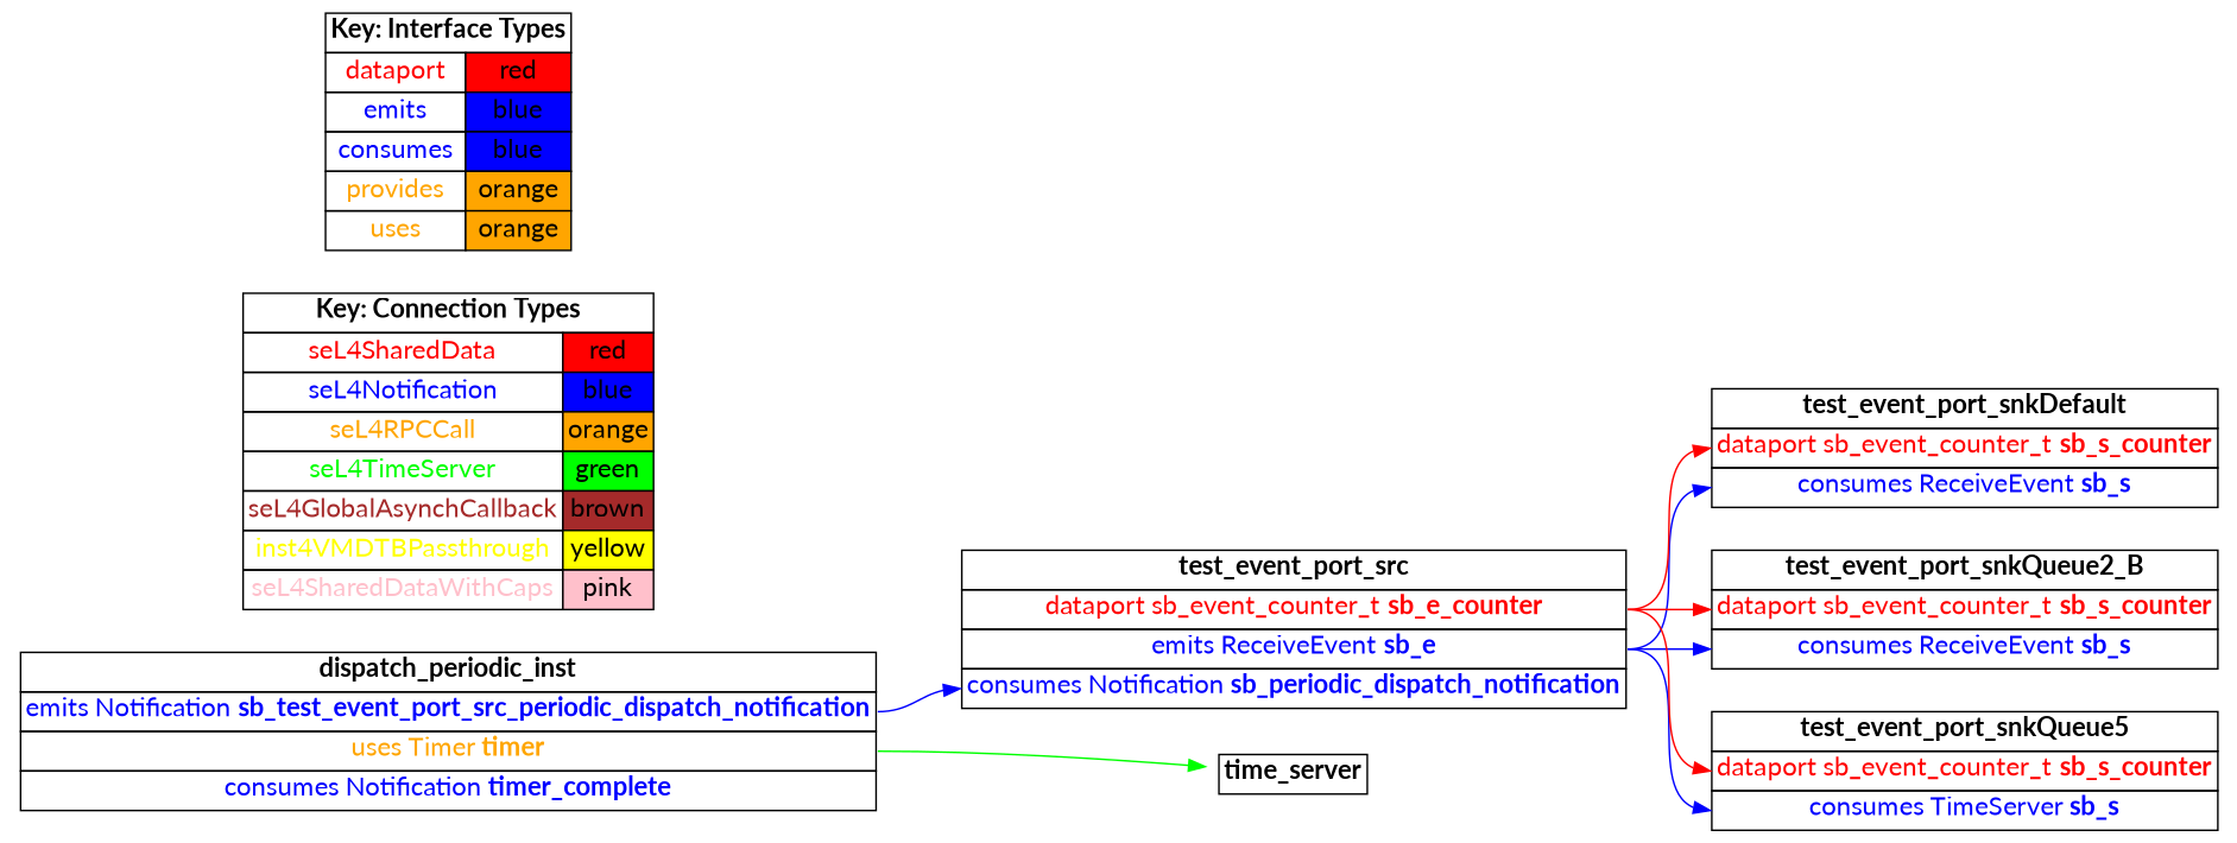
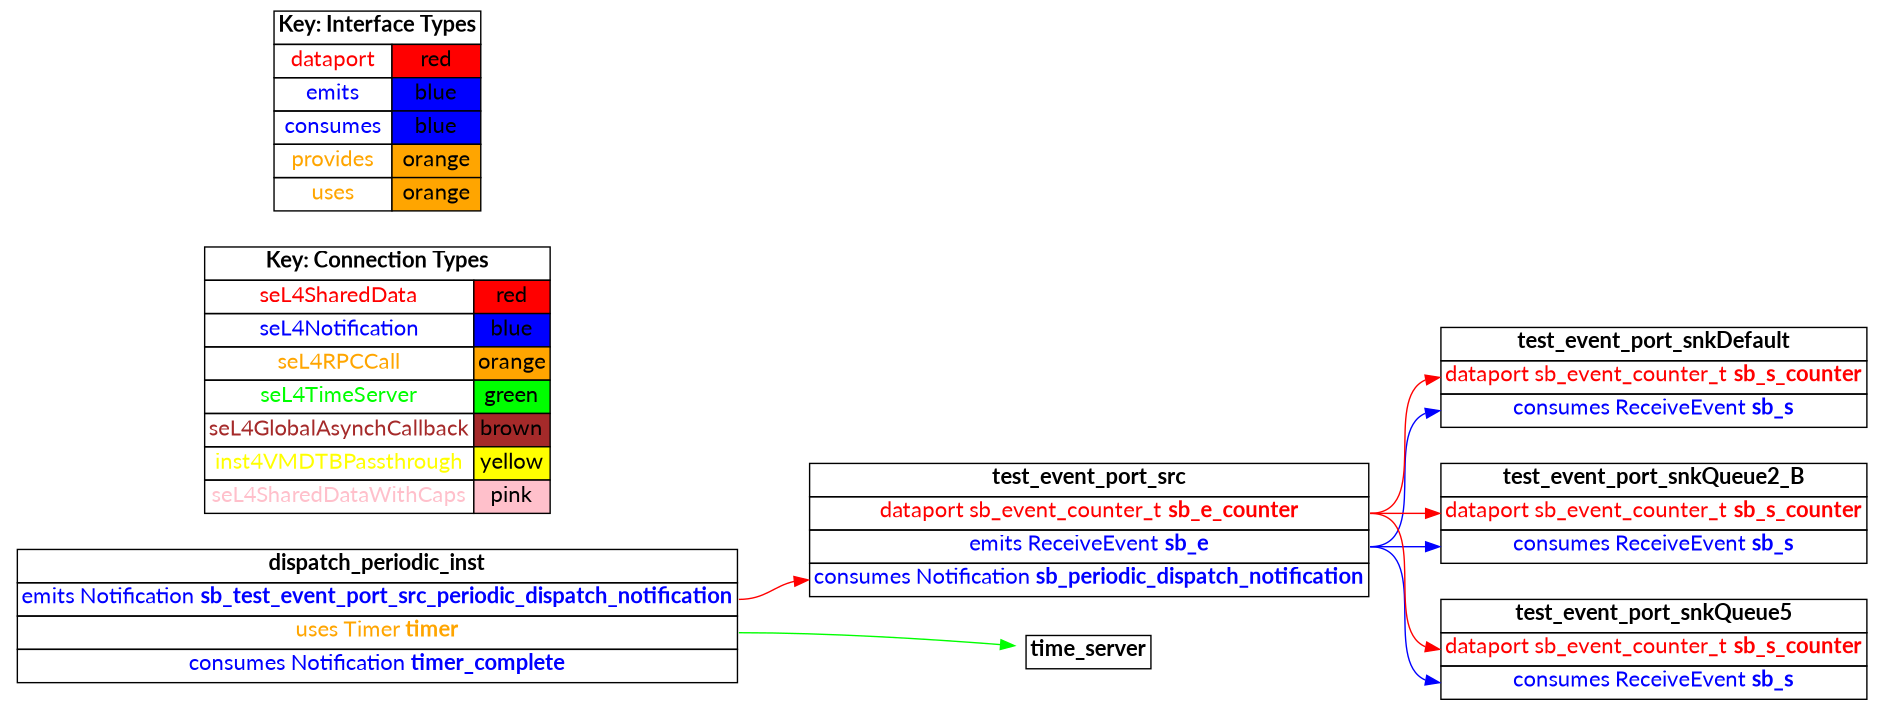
  digraph {
    fontname=Lato
    rankdir=LR
    node [fontname=Lato fontsize=16 shape=plaintext]
    edge [color=blue fontname=Lato headport=sb_s tailport=sb_e]
    n1 [label=<     <TABLE BORDER="0" CELLBORDER="1" CELLSPACING="0">       <TR><TD><B>test_event_port_src</B></TD></TR>       <TR><TD PORT="sb_e_counter"><FONT COLOR="red">dataport sb_event_counter_t <B>sb_e_counter</B></FONT></TD></TR>       <TR><TD PORT="sb_e"><FONT COLOR="blue">emits ReceiveEvent <B>sb_e</B></FONT></TD></TR>       <TR><TD PORT="sb_periodic_dispatch_notification"><FONT COLOR="blue">consumes Notification <B>sb_periodic_dispatch_notification</B></FONT></TD></TR>"     </TABLE>   >]
    n2 [label=<     <TABLE BORDER="0" CELLBORDER="1" CELLSPACING="0">       <TR><TD><B>test_event_port_snkDefault</B></TD></TR>       <TR><TD PORT="sb_s_counter"><FONT COLOR="red">dataport sb_event_counter_t <B>sb_s_counter</B></FONT></TD></TR>       <TR><TD PORT="sb_s"><FONT COLOR="blue">consumes ReceiveEvent <B>sb_s</B></FONT></TD></TR>"     </TABLE>   >]
    n3 [label=<     <TABLE BORDER="0" CELLBORDER="1" CELLSPACING="0">       <TR><TD><B>test_event_port_snkQueue2_B</B></TD></TR>       <TR><TD PORT="sb_s_counter"><FONT COLOR="red">dataport sb_event_counter_t <B>sb_s_counter</B></FONT></TD></TR>       <TR><TD PORT="sb_s"><FONT COLOR="blue">consumes ReceiveEvent <B>sb_s</B></FONT></TD></TR>"     </TABLE>   >]
-   n4 [label=<     <TABLE BORDER="0" CELLBORDER="1" CELLSPACING="0">       <TR><TD><B>test_event_port_snkQueue5</B></TD></TR>       <TR><TD PORT="sb_s_counter"><FONT COLOR="red">dataport sb_event_counter_t <B>sb_s_counter</B></FONT></TD></TR>       <TR><TD PORT="sb_s"><FONT COLOR="blue">consumes TimeServer <B>sb_s</B></FONT></TD></TR>"     </TABLE>   >]
+   n4 [label=<     <TABLE BORDER="0" CELLBORDER="1" CELLSPACING="0">       <TR><TD><B>test_event_port_snkQueue5</B></TD></TR>       <TR><TD PORT="sb_s_counter"><FONT COLOR="red">dataport sb_event_counter_t <B>sb_s_counter</B></FONT></TD></TR>       <TR><TD PORT="sb_s"><FONT COLOR="blue">consumes ReceiveEvent <B>sb_s</B></FONT></TD></TR>"     </TABLE>   >]
    n5 [label=<     <TABLE BORDER="0" CELLBORDER="1" CELLSPACING="0">       <TR><TD><B>dispatch_periodic_inst</B></TD></TR>       <TR><TD PORT="sb_test_event_port_src_periodic_dispatch_notification"><FONT COLOR="blue">emits Notification <B>sb_test_event_port_src_periodic_dispatch_notification</B></FONT></TD></TR>       <TR><TD PORT="timer"><FONT COLOR="orange">uses Timer <B>timer</B></FONT></TD></TR>       <TR><TD PORT="timer_complete"><FONT COLOR="blue">consumes Notification <B>timer_complete</B></FONT></TD></TR>"     </TABLE>   >]
    n6 [label=<     <TABLE BORDER="0" CELLBORDER="1" CELLSPACING="0">       <TR><TD><B>time_server</B></TD></TR>"     </TABLE>   >]
    n7 [label=<    <TABLE BORDER="0" CELLBORDER="1" CELLSPACING="0">      <TR><TD COLSPAN="2"><B>Key: Connection Types</B></TD></TR>      <TR><TD><FONT COLOR="red">seL4SharedData</FONT></TD><TD BGCOLOR="red">red</TD></TR>      <TR><TD><FONT COLOR="blue">seL4Notification</FONT></TD><TD BGCOLOR="blue">blue</TD></TR>      <TR><TD><FONT COLOR="orange">seL4RPCCall</FONT></TD><TD BGCOLOR="orange">orange</TD></TR>      <TR><TD><FONT COLOR="green">seL4TimeServer</FONT></TD><TD BGCOLOR="green">green</TD></TR>      <TR><TD><FONT COLOR="brown">seL4GlobalAsynchCallback</FONT></TD><TD BGCOLOR="brown">brown</TD></TR>      <TR><TD><FONT COLOR="yellow">inst4VMDTBPassthrough</FONT></TD><TD BGCOLOR="yellow">yellow</TD></TR>      <TR><TD><FONT COLOR="pink">seL4SharedDataWithCaps</FONT></TD><TD BGCOLOR="pink">pink</TD></TR>    </TABLE>   >]
    n8 [label=<    <TABLE BORDER="0" CELLBORDER="1" CELLSPACING="0">      <TR><TD COLSPAN="2"><B>Key: Interface Types</B></TD></TR>      <TR><TD><FONT COLOR="red">dataport</FONT></TD><TD BGCOLOR="red">red</TD></TR>      <TR><TD><FONT COLOR="blue">emits</FONT></TD><TD BGCOLOR="blue">blue</TD></TR>      <TR><TD><FONT COLOR="blue">consumes</FONT></TD><TD BGCOLOR="blue">blue</TD></TR>      <TR><TD><FONT COLOR="orange">provides</FONT></TD><TD BGCOLOR="orange">orange</TD></TR>      <TR><TD><FONT COLOR="orange">uses</FONT></TD><TD BGCOLOR="orange">orange</TD></TR>    </TABLE>   >]
    n1 -> n2
    n1 -> n2 [color=red headport=sb_s_counter tailport=sb_e_counter]
    n1 -> n3
    n1 -> n3 [color=red headport=sb_s_counter tailport=sb_e_counter]
    n1 -> n4
    n1 -> n4 [color=red headport=sb_s_counter tailport=sb_e_counter]
-   n5 -> n1 [headport=sb_periodic_dispatch_notification tailport=sb_test_event_port_src_periodic_dispatch_notification]
+   n5 -> n1 [color=red headport=sb_periodic_dispatch_notification tailport=sb_test_event_port_src_periodic_dispatch_notification]
    n5 -> n6 [color=green headport=the_timer tailport=timer]
  }
